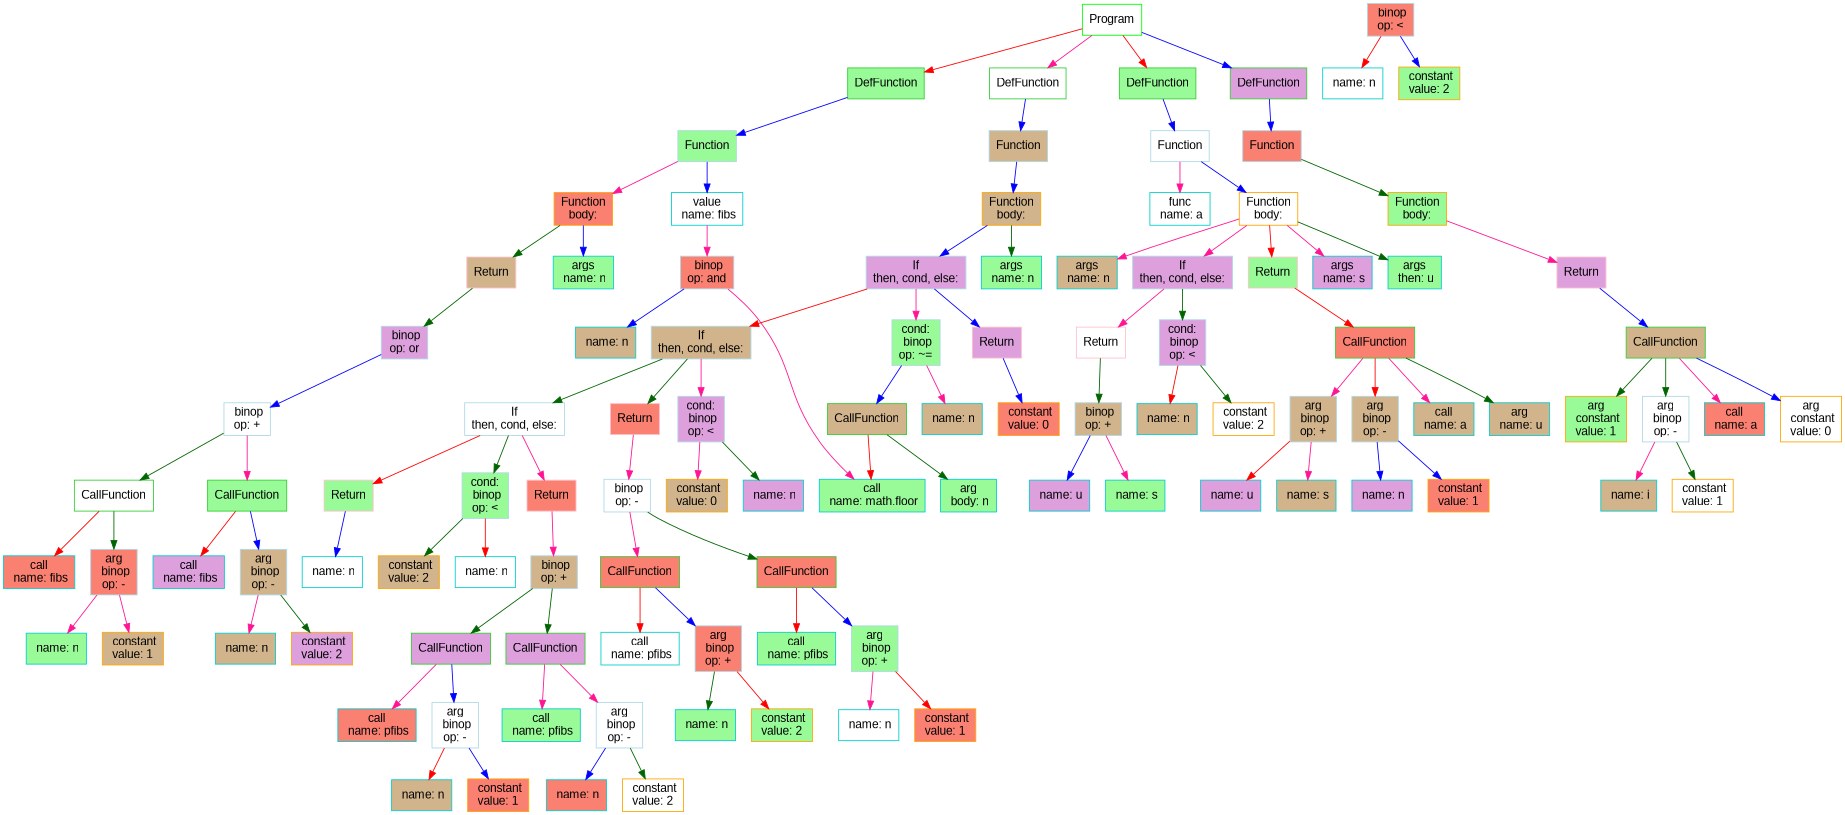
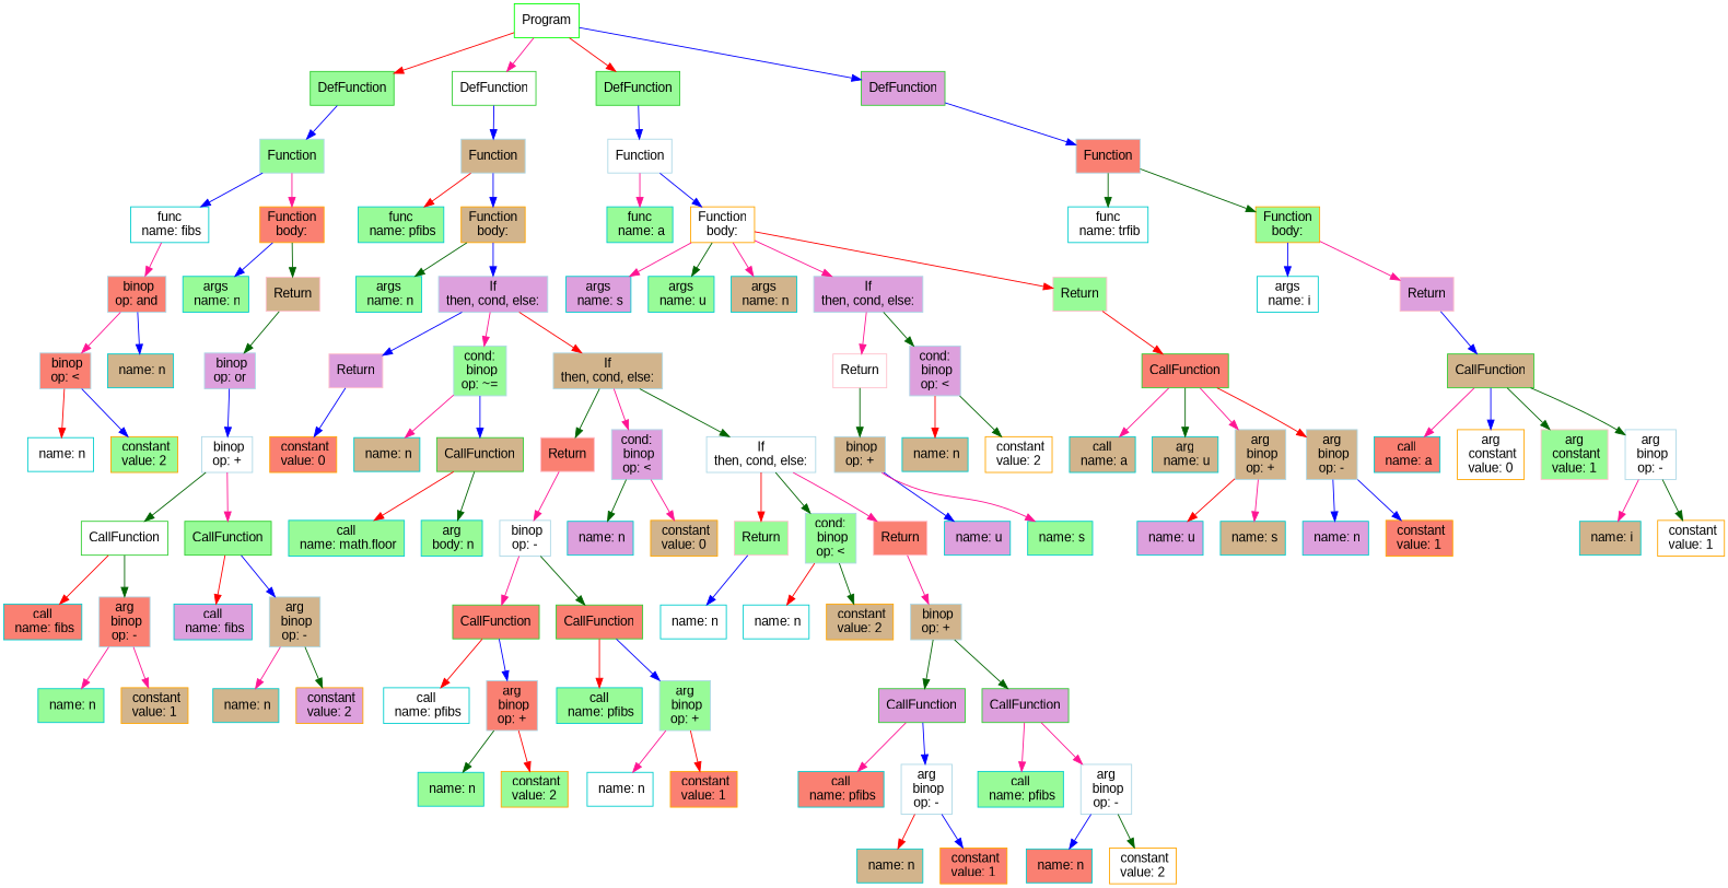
  digraph {
    fontname="Liberation Sans"
    node [color=cyan3 fillcolor=white fontname="Liberation Sans" shape=box style=filled]
    edge [color=deeppink fontname="Liberation Sans"]
    n1 [color=green label=Program]
    n2 [color=limegreen fillcolor=palegreen label=DefFunction]
    n3 [color=limegreen label=DefFunction]
    n4 [color=limegreen fillcolor=palegreen label=DefFunction]
    n5 [color=limegreen fillcolor=plum label=DefFunction]
    n6 [color=lightblue fillcolor=palegreen label=Function]
    n7 [color=lightblue fillcolor=tan label=Function]
    n8 [color=lightblue label=Function]
    n9 [color=lightblue fillcolor=salmon label=Function]
-   n10 [label="value\n name: fibs"]
+   n10 [label="func\n name: fibs"]
    n11 [color=orange fillcolor=salmon label="Function\nbody:"]
    n12 [color=lightblue fillcolor=salmon label=" binop\nop: and"]
    n13 [fillcolor=palegreen label="args\n name: n"]
    n14 [color=pink fillcolor=tan label=Return]
    n15 [color=lightblue fillcolor=plum label=" binop\nop: or"]
    n16 [color=lightblue label=" binop\nop: +"]
    n17 [color=lightblue fillcolor=salmon label=" binop\nop: <"]
    n18 [fillcolor=tan label=" name: n"]
    n19 [color=limegreen label=CallFunction]
    n20 [color=limegreen fillcolor=palegreen label=CallFunction]
    n21 [label=" name: n"]
    n22 [color=orange fillcolor=palegreen label=" constant\nvalue: 2"]
    n23 [fillcolor=salmon label="call\n name: fibs"]
    n24 [color=lightblue fillcolor=salmon label="arg\n binop\nop: -"]
    n25 [fillcolor=plum label="call\n name: fibs"]
    n26 [color=lightblue fillcolor=tan label="arg\n binop\nop: -"]
    n27 [fillcolor=palegreen label=" name: n"]
    n28 [color=orange fillcolor=tan label=" constant\nvalue: 1"]
    n29 [fillcolor=tan label=" name: n"]
    n30 [color=orange fillcolor=plum label=" constant\nvalue: 2"]
+   n31 [fillcolor=palegreen label="func\n name: pfibs"]
    n32 [color=orange fillcolor=tan label="Function\nbody:"]
    n33 [fillcolor=palegreen label="args\n name: n"]
    n34 [color=lightblue fillcolor=plum label="If\nthen, cond, else:"]
    n35 [color=pink fillcolor=plum label=Return]
    n36 [color=lightblue fillcolor=palegreen label="cond:\n binop\nop: ~="]
    n37 [color=lightblue fillcolor=tan label="If\nthen, cond, else:"]
    n38 [color=orange fillcolor=salmon label=" constant\nvalue: 0"]
    n39 [fillcolor=tan label=" name: n"]
    n40 [color=limegreen fillcolor=tan label=CallFunction]
    n41 [color=pink fillcolor=salmon label=Return]
    n42 [color=lightblue fillcolor=plum label="cond:\n binop\nop: <"]
    n43 [color=lightblue label="If\nthen, cond, else:"]
    n44 [fillcolor=palegreen label="call\n name: math.floor"]
    n45 [fillcolor=palegreen label="arg\n body: n"]
    n46 [color=lightblue label=" binop\nop: -"]
    n47 [fillcolor=plum label=" name: n"]
    n48 [color=orange fillcolor=tan label=" constant\nvalue: 0"]
    n49 [color=pink fillcolor=palegreen label=Return]
    n50 [color=lightblue fillcolor=palegreen label="cond:\n binop\nop: <"]
    n51 [color=pink fillcolor=salmon label=Return]
    n52 [color=limegreen fillcolor=salmon label=CallFunction]
    n53 [color=limegreen fillcolor=salmon label=CallFunction]
    n54 [label="call\n name: pfibs"]
    n55 [color=lightblue fillcolor=salmon label="arg\n binop\nop: +"]
    n56 [fillcolor=palegreen label="call\n name: pfibs"]
    n57 [color=lightblue fillcolor=palegreen label="arg\n binop\nop: +"]
    n58 [fillcolor=palegreen label=" name: n"]
    n59 [color=orange fillcolor=palegreen label=" constant\nvalue: 2"]
    n60 [label=" name: n"]
    n61 [color=orange fillcolor=salmon label=" constant\nvalue: 1"]
    n62 [label=" name: n"]
    n63 [label=" name: n"]
    n64 [color=orange fillcolor=tan label=" constant\nvalue: 2"]
    n65 [color=lightblue fillcolor=tan label=" binop\nop: +"]
    n66 [color=limegreen fillcolor=plum label=CallFunction]
    n67 [color=limegreen fillcolor=plum label=CallFunction]
    n68 [fillcolor=salmon label="call\n name: pfibs"]
    n69 [color=lightblue label="arg\n binop\nop: -"]
    n70 [fillcolor=palegreen label="call\n name: pfibs"]
    n71 [color=lightblue label="arg\n binop\nop: -"]
    n72 [fillcolor=tan label=" name: n"]
    n73 [color=orange fillcolor=salmon label=" constant\nvalue: 1"]
    n74 [fillcolor=salmon label=" name: n"]
    n75 [color=orange label=" constant\nvalue: 2"]
-   n76 [label="func\n name: a"]
+   n76 [fillcolor=palegreen label="func\n name: a"]
    n77 [color=orange label="Function\nbody:"]
    n78 [fillcolor=plum label="args\n name: s"]
-   n79 [fillcolor=palegreen label="args\n then: u"]
+   n79 [fillcolor=palegreen label="args\n name: u"]
    n80 [fillcolor=tan label="args\n name: n"]
    n81 [color=lightblue fillcolor=plum label="If\nthen, cond, else:"]
    n82 [color=pink fillcolor=palegreen label=Return]
    n83 [color=pink label=Return]
    n84 [color=lightblue fillcolor=plum label="cond:\n binop\nop: <"]
    n85 [color=limegreen fillcolor=salmon label=CallFunction]
    n86 [color=lightblue fillcolor=tan label=" binop\nop: +"]
    n87 [fillcolor=tan label=" name: n"]
    n88 [color=orange label=" constant\nvalue: 2"]
    n89 [fillcolor=plum label=" name: u"]
    n90 [fillcolor=palegreen label=" name: s"]
    n91 [fillcolor=tan label="call\n name: a"]
    n92 [fillcolor=tan label="arg\n name: u"]
    n93 [color=lightblue fillcolor=tan label="arg\n binop\nop: +"]
    n94 [color=lightblue fillcolor=tan label="arg\n binop\nop: -"]
    n95 [fillcolor=plum label=" name: u"]
    n96 [fillcolor=tan label=" name: s"]
    n97 [fillcolor=plum label=" name: n"]
    n98 [color=orange fillcolor=salmon label=" constant\nvalue: 1"]
+   n99 [label="func\n name: trfib"]
    n100 [color=orange fillcolor=palegreen label="Function\nbody:"]
+   n101 [label="args\n name: i"]
    n102 [color=pink fillcolor=plum label=Return]
    n103 [color=limegreen fillcolor=tan label=CallFunction]
    n104 [fillcolor=salmon label="call\n name: a"]
    n105 [color=orange label="arg\n constant\nvalue: 0"]
-   n106 [color=orange fillcolor=palegreen label="arg\n constant\nvalue: 1"]
+   n106 [color=pink fillcolor=palegreen label="arg\n constant\nvalue: 1"]
    n107 [color=lightblue label="arg\n binop\nop: -"]
    n108 [fillcolor=tan label=" name: i"]
    n109 [color=orange label=" constant\nvalue: 1"]
    n1 -> n2 [color=red]
    n1 -> n3
    n1 -> n4 [color=red]
    n1 -> n5 [color=blue]
    n2 -> n6 [color=blue]
    n3 -> n7 [color=blue]
    n4 -> n8 [color=blue]
    n5 -> n9 [color=blue]
    n6 -> n10 [color=blue]
    n6 -> n11
+   n7 -> n31 [color=red]
    n7 -> n32 [color=blue]
    n8 -> n76
    n8 -> n77 [color=blue]
+   n9 -> n99 [color=darkgreen]
    n9 -> n100 [color=darkgreen]
    n10 -> n12
    n11 -> n13 [color=blue]
    n11 -> n14 [color=darkgreen]
-   n12 -> n44
+   n12 -> n17
    n12 -> n18 [color=blue]
    n14 -> n15 [color=darkgreen]
    n15 -> n16 [color=blue]
    n16 -> n19 [color=darkgreen]
    n16 -> n20
    n17 -> n21 [color=red]
    n17 -> n22 [color=blue]
    n19 -> n23 [color=red]
    n19 -> n24 [color=darkgreen]
    n20 -> n25 [color=red]
    n20 -> n26 [color=blue]
    n24 -> n27
    n24 -> n28
    n26 -> n29
    n26 -> n30 [color=darkgreen]
    n32 -> n33 [color=darkgreen]
    n32 -> n34 [color=blue]
    n34 -> n35 [color=blue]
    n34 -> n36
    n34 -> n37 [color=red]
    n35 -> n38 [color=blue]
    n36 -> n39
    n36 -> n40 [color=blue]
    n37 -> n41 [color=darkgreen]
    n37 -> n42
    n37 -> n43 [color=darkgreen]
    n40 -> n44 [color=red]
    n40 -> n45 [color=darkgreen]
    n41 -> n46
    n42 -> n47 [color=darkgreen]
    n42 -> n48
    n43 -> n49 [color=red]
    n43 -> n50 [color=darkgreen]
    n43 -> n51
    n46 -> n52
    n46 -> n53 [color=darkgreen]
    n49 -> n62 [color=blue]
    n50 -> n63 [color=red]
    n50 -> n64 [color=darkgreen]
    n51 -> n65
    n52 -> n54 [color=red]
    n52 -> n55 [color=blue]
    n53 -> n56 [color=red]
    n53 -> n57 [color=blue]
    n55 -> n58 [color=darkgreen]
    n55 -> n59 [color=red]
    n57 -> n60
    n57 -> n61 [color=red]
    n65 -> n66 [color=darkgreen]
    n65 -> n67 [color=darkgreen]
    n66 -> n68
    n66 -> n69 [color=blue]
    n67 -> n70
    n67 -> n71
    n69 -> n72 [color=red]
    n69 -> n73 [color=blue]
    n71 -> n74 [color=blue]
    n71 -> n75 [color=darkgreen]
    n77 -> n78
    n77 -> n79 [color=darkgreen]
    n77 -> n80
    n77 -> n81
    n77 -> n82 [color=red]
    n81 -> n83
    n81 -> n84 [color=darkgreen]
    n82 -> n85 [color=red]
    n83 -> n86 [color=darkgreen]
    n84 -> n87 [color=red]
    n84 -> n88 [color=darkgreen]
    n85 -> n91
    n85 -> n92 [color=darkgreen]
    n85 -> n93
    n85 -> n94 [color=red]
    n86 -> n89 [color=blue]
    n86 -> n90
    n93 -> n95 [color=red]
    n93 -> n96
    n94 -> n97 [color=blue]
    n94 -> n98 [color=blue]
+   n100 -> n101 [color=blue]
    n100 -> n102
    n102 -> n103 [color=blue]
    n103 -> n104
    n103 -> n105 [color=blue]
    n103 -> n106 [color=darkgreen]
    n103 -> n107 [color=darkgreen]
    n107 -> n108
    n107 -> n109 [color=darkgreen]
  }
